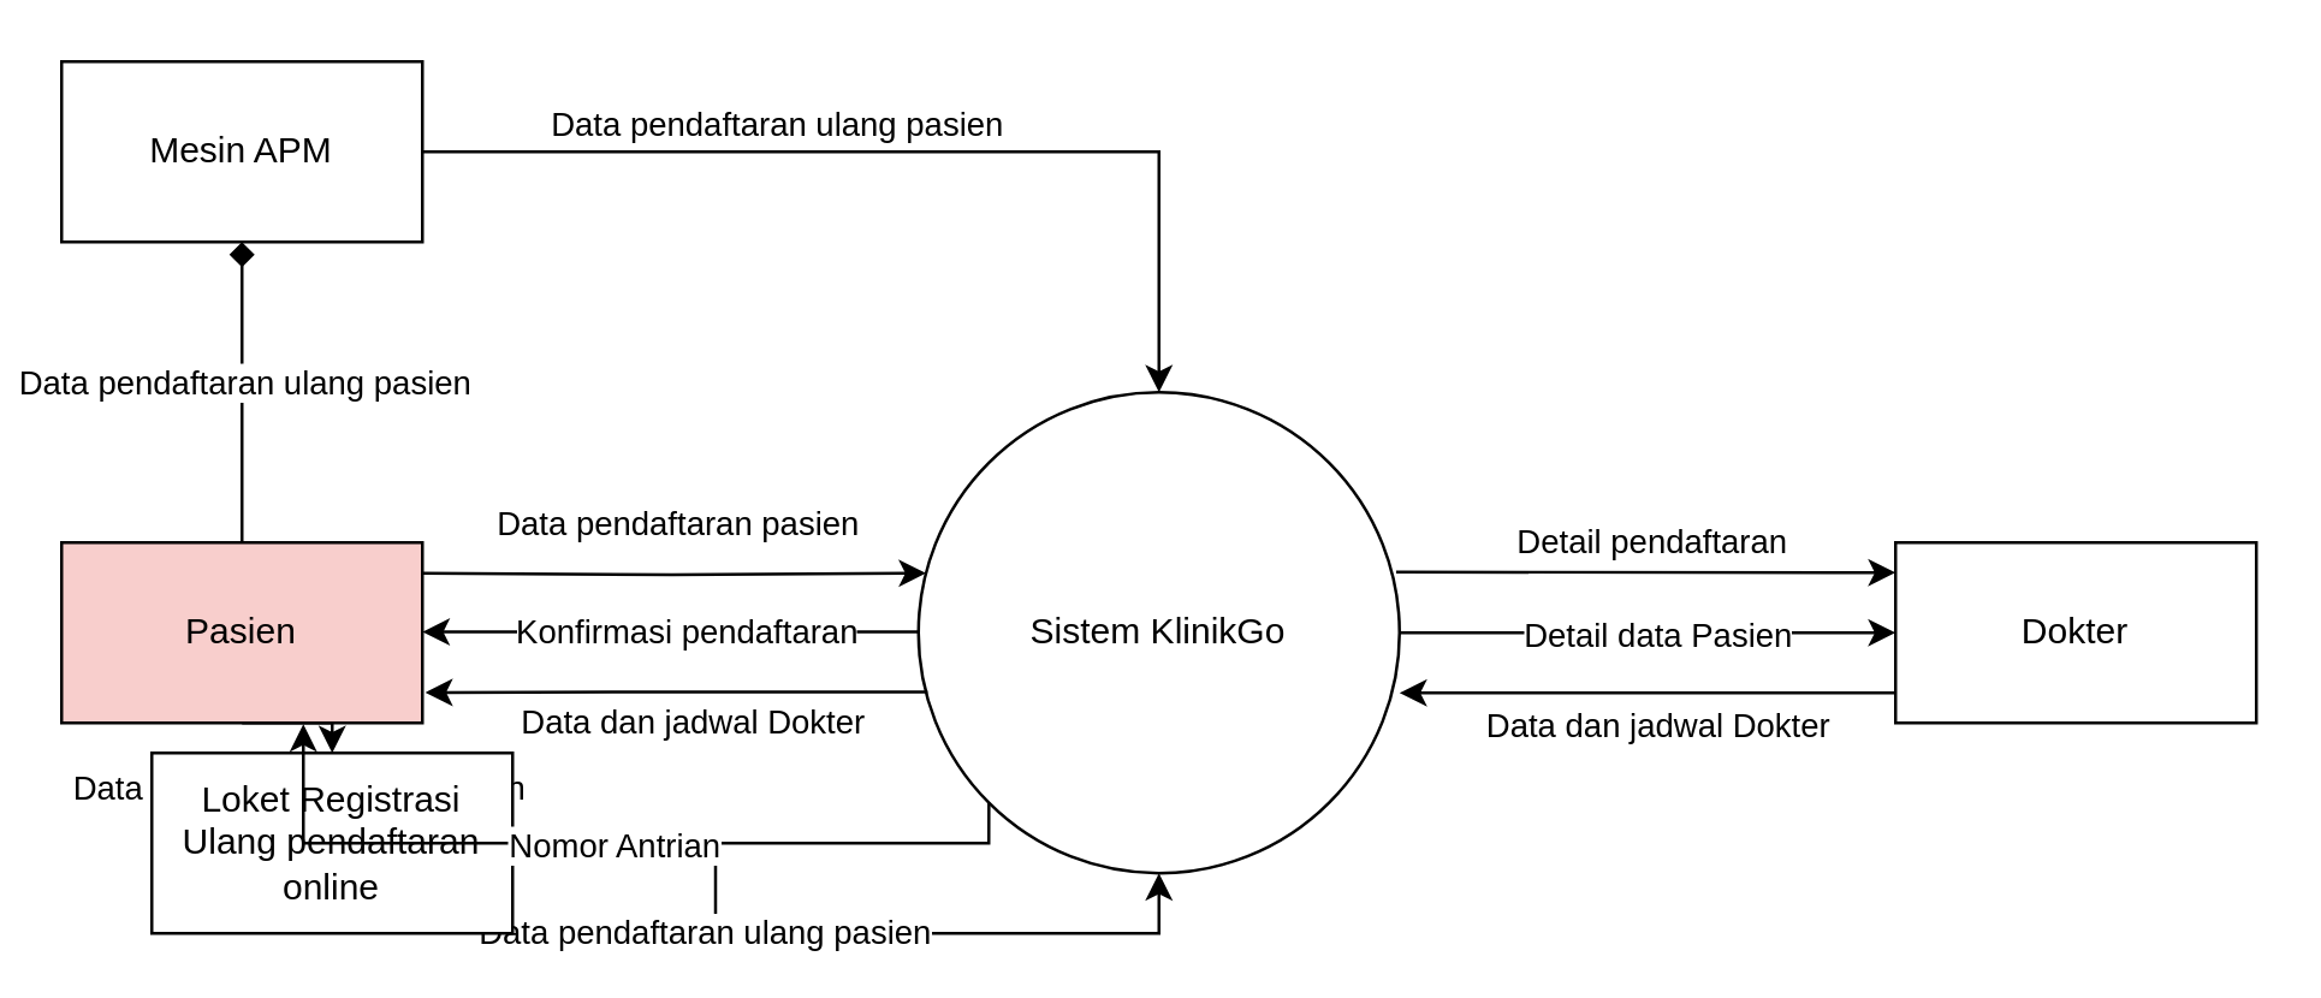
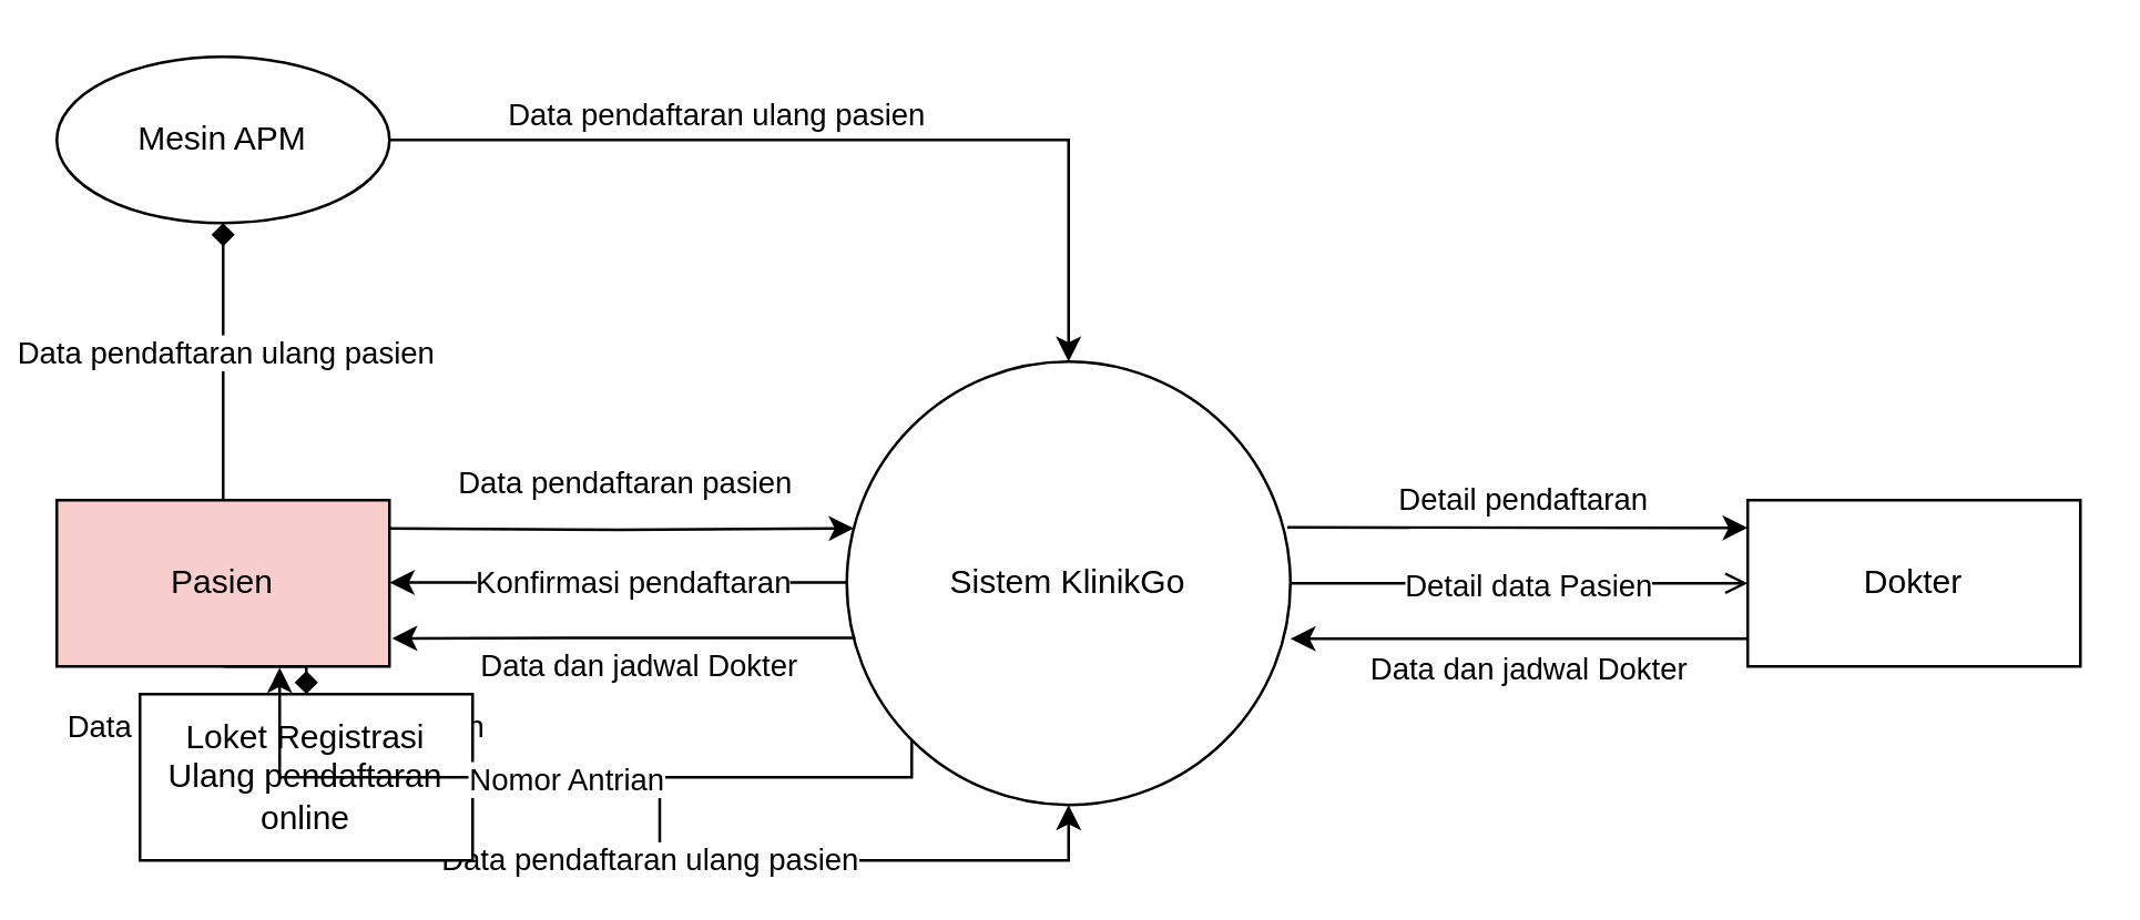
  <mxCell id="0" />
  <mxCell id="1" parent="0" />
  <mxCell id="2" style="edgeStyle=orthogonalEdgeStyle;rounded=0;orthogonalLoop=1;jettySize=auto;html=1;exitX=0.022;exitY=0.376;exitDx=0;exitDy=0;entryX=1.023;entryY=0.336;entryDx=0;entryDy=0;exitPerimeter=0;entryPerimeter=0;" edge="1" parent="1"><mxGeometry relative="1" as="geometry"><mxPoint x="305.76" y="209.73" as="sourcePoint" /><mxPoint x="140" y="209.73" as="targetPoint" /></mxGeometry></mxCell>
  <mxCell id="3" value="Konfirmasi pendaftaran" style="edgeLabel;html=1;align=center;verticalAlign=middle;resizable=0;points=[];" vertex="1" connectable="0" parent="2"><mxGeometry x="0.215" relative="1" as="geometry"><mxPoint x="23" as="offset" /></mxGeometry></mxCell>
- <mxCell id="4" style="edgeStyle=orthogonalEdgeStyle;rounded=0;orthogonalLoop=1;jettySize=auto;html=1;entryX=0;entryY=0.5;entryDx=0;entryDy=0;" edge="1" parent="1" source="6" target="14"><mxGeometry relative="1" as="geometry" /></mxCell>
+ <mxCell id="4" style="edgeStyle=orthogonalEdgeStyle;rounded=0;orthogonalLoop=1;jettySize=auto;html=1;entryX=0;entryY=0.5;entryDx=0;entryDy=0;endArrow=open;" edge="1" parent="1" source="6" target="14"><mxGeometry relative="1" as="geometry" /></mxCell>
  <mxCell id="5" value="Detail data Pasien" style="edgeLabel;html=1;align=center;verticalAlign=middle;resizable=0;points=[];" vertex="1" connectable="0" parent="4"><mxGeometry x="-0.169" relative="1" as="geometry"><mxPoint x="16" as="offset" /></mxGeometry></mxCell>
  <mxCell id="6" value="Sistem KlinikGo" style="ellipse;whiteSpace=wrap;html=1;aspect=fixed;" vertex="1" parent="1"><mxGeometry x="305" y="130" width="160" height="160" as="geometry" /></mxCell>
  <mxCell id="7" style="edgeStyle=orthogonalEdgeStyle;rounded=0;orthogonalLoop=1;jettySize=auto;html=1;entryX=0.5;entryY=1;entryDx=0;entryDy=0;endArrow=diamond;" edge="1" parent="1" source="11" target="23"><mxGeometry relative="1" as="geometry" /></mxCell>
  <mxCell id="8" value="Data pendaftaran ulang pasien" style="edgeLabel;html=1;align=center;verticalAlign=middle;resizable=0;points=[];" vertex="1" connectable="0" parent="7"><mxGeometry x="0.08" relative="1" as="geometry"><mxPoint as="offset" /></mxGeometry></mxCell>
- <mxCell id="9" style="edgeStyle=orthogonalEdgeStyle;rounded=0;orthogonalLoop=1;jettySize=auto;html=1;exitX=0.5;exitY=1;exitDx=0;exitDy=0;entryX=0.5;entryY=0;entryDx=0;entryDy=0;" edge="1" parent="1" source="11" target="26"><mxGeometry relative="1" as="geometry" /></mxCell>
+ <mxCell id="9" style="edgeStyle=orthogonalEdgeStyle;rounded=0;orthogonalLoop=1;jettySize=auto;html=1;exitX=0.5;exitY=1;exitDx=0;exitDy=0;entryX=0.5;entryY=0;entryDx=0;entryDy=0;endArrow=diamond;" edge="1" parent="1" source="11" target="26"><mxGeometry relative="1" as="geometry" /></mxCell>
  <mxCell id="10" value="Data pendaftaran ulang pasien" style="edgeLabel;html=1;align=center;verticalAlign=middle;resizable=0;points=[];" vertex="1" connectable="0" parent="9"><mxGeometry x="-0.04" y="1" relative="1" as="geometry"><mxPoint x="-1" y="22" as="offset" /></mxGeometry></mxCell>
  <mxCell id="11" value="Pasien" style="rounded=0;whiteSpace=wrap;html=1;fillColor=#f8cecc;" vertex="1" parent="1"><mxGeometry x="20" y="180" width="120" height="60" as="geometry" /></mxCell>
  <mxCell id="12" style="edgeStyle=orthogonalEdgeStyle;rounded=0;orthogonalLoop=1;jettySize=auto;html=1;entryX=1;entryY=0.5;entryDx=0;entryDy=0;" edge="1" parent="1"><mxGeometry relative="1" as="geometry"><mxPoint x="630" y="230" as="sourcePoint" /><mxPoint x="465" y="230" as="targetPoint" /></mxGeometry></mxCell>
  <mxCell id="13" value="Data dan jadwal Dokter" style="edgeLabel;html=1;align=center;verticalAlign=middle;resizable=0;points=[];" vertex="1" connectable="0" parent="12"><mxGeometry x="0.269" relative="1" as="geometry"><mxPoint x="25" y="10" as="offset" /></mxGeometry></mxCell>
  <mxCell id="14" value="Dokter" style="rounded=0;whiteSpace=wrap;html=1;" vertex="1" parent="1"><mxGeometry x="630" y="180" width="120" height="60" as="geometry" /></mxCell>
  <mxCell id="15" style="edgeStyle=orthogonalEdgeStyle;rounded=0;orthogonalLoop=1;jettySize=auto;html=1;entryX=0.016;entryY=0.376;entryDx=0;entryDy=0;entryPerimeter=0;" edge="1" parent="1" target="6"><mxGeometry relative="1" as="geometry"><mxPoint x="140" y="190.24" as="sourcePoint" /><mxPoint x="300" y="190" as="targetPoint" /></mxGeometry></mxCell>
  <mxCell id="16" value="Data pendaftaran pasien" style="edgeLabel;html=1;align=center;verticalAlign=middle;resizable=0;points=[];" vertex="1" connectable="0" parent="15"><mxGeometry x="-0.015" y="-2" relative="1" as="geometry"><mxPoint x="-1" y="-17" as="offset" /></mxGeometry></mxCell>
  <mxCell id="17" style="edgeStyle=orthogonalEdgeStyle;rounded=0;orthogonalLoop=1;jettySize=auto;html=1;entryX=1.008;entryY=0.831;entryDx=0;entryDy=0;entryPerimeter=0;exitX=0.019;exitY=0.623;exitDx=0;exitDy=0;exitPerimeter=0;" edge="1" parent="1" source="6" target="11"><mxGeometry relative="1" as="geometry"><mxPoint x="305" y="230.14" as="sourcePoint" /><mxPoint x="160" y="230" as="targetPoint" /></mxGeometry></mxCell>
  <mxCell id="18" value="Data dan jadwal Dokter" style="edgeLabel;html=1;align=center;verticalAlign=middle;resizable=0;points=[];" vertex="1" connectable="0" parent="17"><mxGeometry x="0.091" y="-1" relative="1" as="geometry"><mxPoint x="12" y="11" as="offset" /></mxGeometry></mxCell>
  <mxCell id="19" style="edgeStyle=orthogonalEdgeStyle;rounded=0;orthogonalLoop=1;jettySize=auto;html=1;entryX=-0.011;entryY=0.183;entryDx=0;entryDy=0;entryPerimeter=0;exitX=0.993;exitY=0.374;exitDx=0;exitDy=0;exitPerimeter=0;" edge="1" parent="1" source="6"><mxGeometry relative="1" as="geometry"><mxPoint x="469.08" y="190" as="sourcePoint" /><mxPoint x="630" y="190" as="targetPoint" /><Array as="points"><mxPoint x="466" y="190" /></Array></mxGeometry></mxCell>
  <mxCell id="20" value="Detail pendaftaran" style="edgeLabel;html=1;align=center;verticalAlign=middle;resizable=0;points=[];" vertex="1" connectable="0" parent="19"><mxGeometry x="-0.092" y="1" relative="1" as="geometry"><mxPoint x="10" y="-9" as="offset" /></mxGeometry></mxCell>
  <mxCell id="21" style="edgeStyle=orthogonalEdgeStyle;rounded=0;orthogonalLoop=1;jettySize=auto;html=1;entryX=0.5;entryY=0;entryDx=0;entryDy=0;" edge="1" parent="1" source="23" target="6"><mxGeometry relative="1" as="geometry" /></mxCell>
  <mxCell id="22" value="Data pendaftaran ulang pasien" style="edgeLabel;html=1;align=center;verticalAlign=middle;resizable=0;points=[];" vertex="1" connectable="0" parent="21"><mxGeometry x="-0.279" y="-2" relative="1" as="geometry"><mxPoint y="-12" as="offset" /></mxGeometry></mxCell>
- <mxCell id="23" value="Mesin APM" style="rounded=0;whiteSpace=wrap;html=1;" vertex="1" parent="1"><mxGeometry x="20" y="20" width="120" height="60" as="geometry" /></mxCell>
+ <mxCell id="23" value="Mesin APM" style="ellipse;whiteSpace=wrap;html=1;" vertex="1" parent="1"><mxGeometry x="20" y="20" width="120" height="60" as="geometry" /></mxCell>
  <mxCell id="24" style="edgeStyle=orthogonalEdgeStyle;rounded=0;orthogonalLoop=1;jettySize=auto;html=1;entryX=0.5;entryY=1;entryDx=0;entryDy=0;" edge="1" parent="1" source="26" target="6"><mxGeometry relative="1" as="geometry" /></mxCell>
  <mxCell id="25" value="Data pendaftaran ulang pasien" style="edgeLabel;html=1;align=center;verticalAlign=middle;resizable=0;points=[];" vertex="1" connectable="0" parent="24"><mxGeometry x="-0.316" y="-4" relative="1" as="geometry"><mxPoint y="6" as="offset" /></mxGeometry></mxCell>
  <mxCell id="26" value="Loket Registrasi Ulang pendaftaran online" style="rounded=0;whiteSpace=wrap;html=1;" vertex="1" parent="1"><mxGeometry x="50" y="250" width="120" height="60" as="geometry" /></mxCell>
  <mxCell id="27" style="edgeStyle=orthogonalEdgeStyle;rounded=0;orthogonalLoop=1;jettySize=auto;html=1;exitX=0;exitY=1;exitDx=0;exitDy=0;entryX=0.67;entryY=1.007;entryDx=0;entryDy=0;entryPerimeter=0;" edge="1" parent="1" source="6" target="11"><mxGeometry relative="1" as="geometry"><Array as="points"><mxPoint x="328" y="280" /><mxPoint x="100" y="280" /></Array></mxGeometry></mxCell>
  <mxCell id="28" value="Nomor Antrian" style="edgeLabel;html=1;align=center;verticalAlign=middle;resizable=0;points=[];" vertex="1" connectable="0" parent="27"><mxGeometry x="-0.021" relative="1" as="geometry"><mxPoint as="offset" /></mxGeometry></mxCell>
